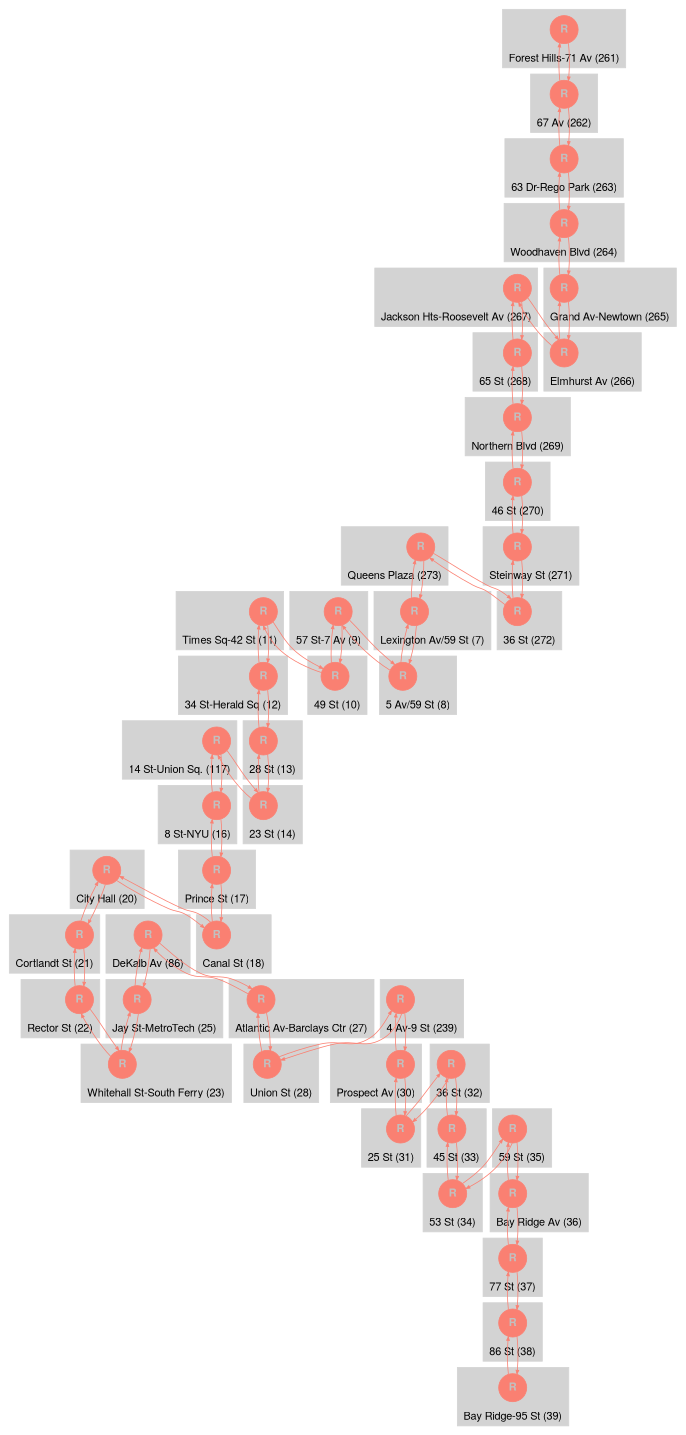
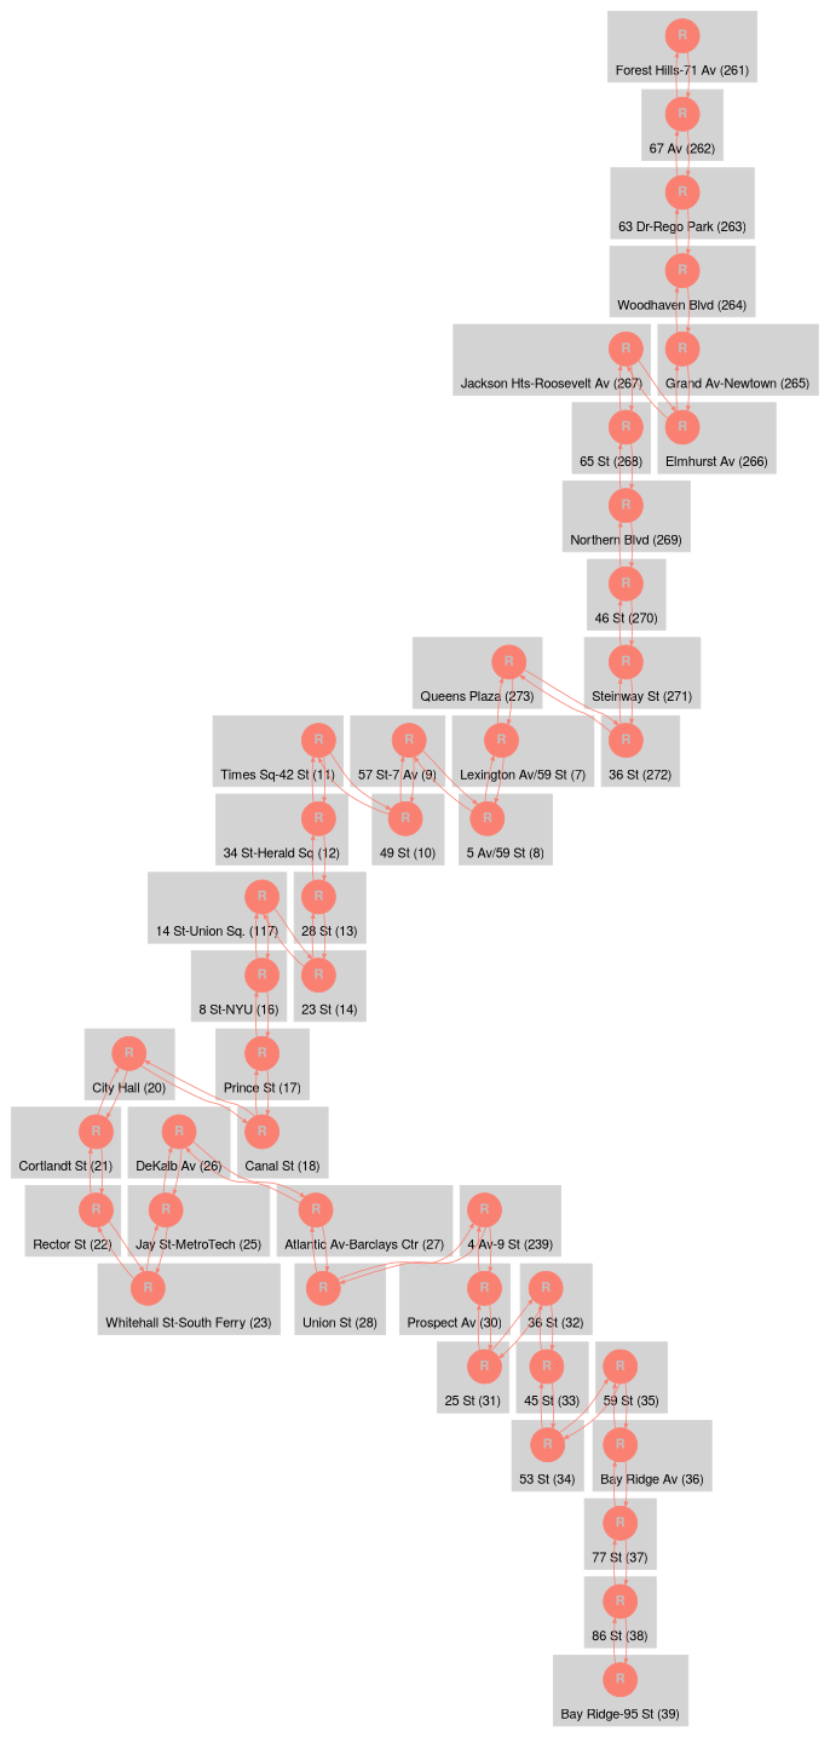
  digraph {
    fontname="Helvetica,Arial,sans-serif"
    node [color=salmon fillcolor=salmon fontcolor=gray fontname="Helvetica,Arial,sans-serif bold" labelloc=c penwidth=1 shape=circle style=filled]
    edge [arrowsize=0.5 color=salmon fontcolor=salmon fontname="Helvetica,Arial,sans-serif" fontsize=8 penwidth=1]
    n1 [label=R]
    n2 [label=R]
    n3 [label=R]
    n4 [label=R]
    n5 [label=R]
    n6 [label=R]
    n7 [label=R]
    n8 [label=R]
    n9 [label=R]
    n10 [label=R]
    n11 [label=R]
    n12 [label=R]
    n13 [label=R]
    n14 [label=R]
    n15 [label=R]
    n16 [label=R]
    n17 [label=R]
    n18 [label=R]
    n19 [label=R]
    n20 [label=R]
    n21 [label=R]
    n22 [label=R]
    n23 [label=R]
    n24 [label=R]
    n25 [label=R]
    n26 [label=R]
    n27 [label=R]
    n28 [label=R]
    n29 [label=R]
    n30 [label=R]
    n31 [label=R]
    n32 [label=R]
    n33 [label=R]
    n34 [label=R]
    n35 [label=R]
    n36 [label=R]
    n37 [label=R]
    n38 [label=R]
    n39 [label=R]
    n40 [label=R]
    n41 [label=R]
    n42 [label=R]
    n43 [label=R]
    n44 [label=R]
    subgraph cluster_1 {
      color=lightgrey
-     label="DeKalb Av (86)"
+     label="DeKalb Av (26)"
      labelloc=b
      style=filled
      n1
    }
    subgraph cluster_2 {
      color=lightgrey
      label="Jay St-MetroTech (25)"
      labelloc=b
      style=filled
      n2
    }
    subgraph cluster_3 {
      color=lightgrey
      label="36 St (32)"
      labelloc=b
      style=filled
      n3
    }
    subgraph cluster_4 {
      color=lightgrey
      label="Atlantic Av-Barclays Ctr (27)"
      labelloc=b
      style=filled
      n4
    }
    subgraph cluster_5 {
      color=lightgrey
      label="Forest Hills-71 Av (261)"
      labelloc=b
      style=filled
      n5
    }
    subgraph cluster_6 {
      color=lightgrey
      label="Jackson Hts-Roosevelt Av (267)"
      labelloc=b
      style=filled
      n6
    }
    subgraph cluster_7 {
      color=lightgrey
      label="Queens Plaza (273)"
      labelloc=b
      style=filled
      n7
    }
    subgraph cluster_8 {
      color=lightgrey
      label="4 Av-9 St (239)"
      labelloc=b
      style=filled
      n8
    }
    subgraph cluster_9 {
      color=lightgrey
      label="14 St-Union Sq. (117)"
      labelloc=b
      style=filled
      n9
    }
    subgraph cluster_10 {
      color=lightgrey
      label="67 Av (262)"
      labelloc=b
      style=filled
      n10
    }
    subgraph cluster_11 {
      color=lightgrey
      label="63 Dr-Rego Park (263)"
      labelloc=b
      style=filled
      n11
    }
    subgraph cluster_12 {
      color=lightgrey
      label="Woodhaven Blvd (264)"
      labelloc=b
      style=filled
      n12
    }
    subgraph cluster_13 {
      color=lightgrey
      label="Grand Av-Newtown (265)"
      labelloc=b
      style=filled
      n13
    }
    subgraph cluster_14 {
      color=lightgrey
      label="Elmhurst Av (266)"
      labelloc=b
      style=filled
      n14
    }
    subgraph cluster_15 {
      color=lightgrey
      label="65 St (268)"
      labelloc=b
      style=filled
      n15
    }
    subgraph cluster_16 {
      color=lightgrey
      label="Northern Blvd (269)"
      labelloc=b
      style=filled
      n16
    }
    subgraph cluster_17 {
      color=lightgrey
      label="46 St (270)"
      labelloc=b
      style=filled
      n17
    }
    subgraph cluster_18 {
      color=lightgrey
      label="Steinway St (271)"
      labelloc=b
      style=filled
      n18
    }
    subgraph cluster_19 {
      color=lightgrey
      label="36 St (272)"
      labelloc=b
      style=filled
      n19
    }
    subgraph cluster_20 {
      color=lightgrey
      label="Times Sq-42 St (11)"
      labelloc=b
      style=filled
      n20
    }
    subgraph cluster_21 {
      color=lightgrey
      label="57 St-7 Av (9)"
      labelloc=b
      style=filled
      n21
    }
    subgraph cluster_22 {
      color=lightgrey
      label="34 St-Herald Sq (12)"
      labelloc=b
      style=filled
      n22
    }
    subgraph cluster_23 {
      color=lightgrey
      label="59 St (35)"
      labelloc=b
      style=filled
      n23
    }
    subgraph cluster_24 {
      color=lightgrey
      label="49 St (10)"
      labelloc=b
      style=filled
      n24
    }
    subgraph cluster_25 {
      color=lightgrey
      label="Lexington Av/59 St (7)"
      labelloc=b
      style=filled
      n25
    }
    subgraph cluster_26 {
      color=lightgrey
      label="5 Av/59 St (8)"
      labelloc=b
      style=filled
      n26
    }
    subgraph cluster_27 {
      color=lightgrey
      label="Union St (28)"
      labelloc=b
      style=filled
      n27
    }
    subgraph cluster_28 {
      color=lightgrey
      label="Prospect Av (30)"
      labelloc=b
      style=filled
      n28
    }
    subgraph cluster_29 {
      color=lightgrey
      label="25 St (31)"
      labelloc=b
      style=filled
      n29
    }
    subgraph cluster_30 {
      color=lightgrey
      label="45 St (33)"
      labelloc=b
      style=filled
      n30
    }
    subgraph cluster_31 {
      color=lightgrey
      label="53 St (34)"
      labelloc=b
      style=filled
      n31
    }
    subgraph cluster_32 {
      color=lightgrey
      label="Bay Ridge Av (36)"
      labelloc=b
      style=filled
      n32
    }
    subgraph cluster_33 {
      color=lightgrey
      label="77 St (37)"
      labelloc=b
      style=filled
      n33
    }
    subgraph cluster_34 {
      color=lightgrey
      label="86 St (38)"
      labelloc=b
      style=filled
      n34
    }
    subgraph cluster_35 {
      color=lightgrey
      label="Bay Ridge-95 St (39)"
      labelloc=b
      style=filled
      n35
    }
    subgraph cluster_36 {
      color=lightgrey
      label="28 St (13)"
      labelloc=b
      style=filled
      n36
    }
    subgraph cluster_37 {
      color=lightgrey
      label="23 St (14)"
      labelloc=b
      style=filled
      n37
    }
    subgraph cluster_38 {
      color=lightgrey
      label="8 St-NYU (16)"
      labelloc=b
      style=filled
      n38
    }
    subgraph cluster_39 {
      color=lightgrey
      label="Prince St (17)"
      labelloc=b
      style=filled
      n39
    }
    subgraph cluster_40 {
      color=lightgrey
      label="Canal St (18)"
      labelloc=b
      style=filled
      n40
    }
    subgraph cluster_41 {
      color=lightgrey
      label="City Hall (20)"
      labelloc=b
      style=filled
      n41
    }
    subgraph cluster_42 {
      color=lightgrey
      label="Cortlandt St (21)"
      labelloc=b
      style=filled
      n42
    }
    subgraph cluster_43 {
      color=lightgrey
      label="Rector St (22)"
      labelloc=b
      style=filled
      n43
    }
    subgraph cluster_44 {
      color=lightgrey
      label="Whitehall St-South Ferry (23)"
      labelloc=b
      style=filled
      n44
    }
    n1 -> n2
    n1 -> n4
    n2 -> n1
    n2 -> n44
    n3 -> n29
    n3 -> n30
    n4 -> n1
    n4 -> n27
    n5 -> n10
    n6 -> n14
    n6 -> n15
    n7 -> n19
    n7 -> n25
    n8 -> n27
    n8 -> n28
    n9 -> n37
    n9 -> n38
    n10 -> n5
    n10 -> n11
    n11 -> n10
    n11 -> n12
    n12 -> n11
    n12 -> n13
    n13 -> n12
    n13 -> n14
    n14 -> n6
    n14 -> n13
    n15 -> n6
    n15 -> n16
    n16 -> n15
    n16 -> n17
    n17 -> n16
    n17 -> n18
    n18 -> n17
    n18 -> n19
    n19 -> n7
    n19 -> n18
    n20 -> n22
    n20 -> n24
    n21 -> n24
    n21 -> n26
    n22 -> n20
    n22 -> n36
    n23 -> n31
    n23 -> n32
    n24 -> n20
    n24 -> n21
    n25 -> n7
    n25 -> n26
    n26 -> n21
    n26 -> n25
    n27 -> n4
    n27 -> n8
    n28 -> n8
    n28 -> n29
    n29 -> n3
    n29 -> n28
    n30 -> n3
    n30 -> n31
    n31 -> n23
    n31 -> n30
    n32 -> n23
    n32 -> n33
    n33 -> n32
    n33 -> n34
    n34 -> n33
    n34 -> n35
    n35 -> n34
    n36 -> n22
    n36 -> n37
    n37 -> n9
    n37 -> n36
    n38 -> n9
    n38 -> n39
    n39 -> n38
    n39 -> n40
    n40 -> n39
    n40 -> n41
    n41 -> n40
    n41 -> n42
    n42 -> n41
    n42 -> n43
    n43 -> n42
    n43 -> n44
    n44 -> n2
    n44 -> n43
  }
